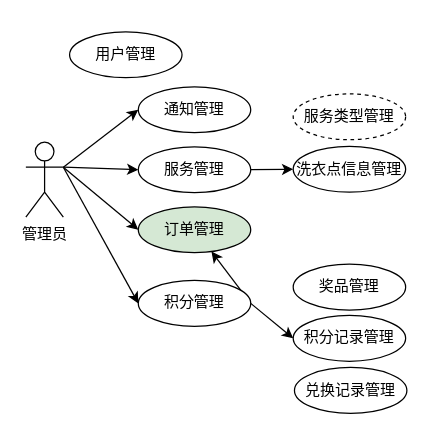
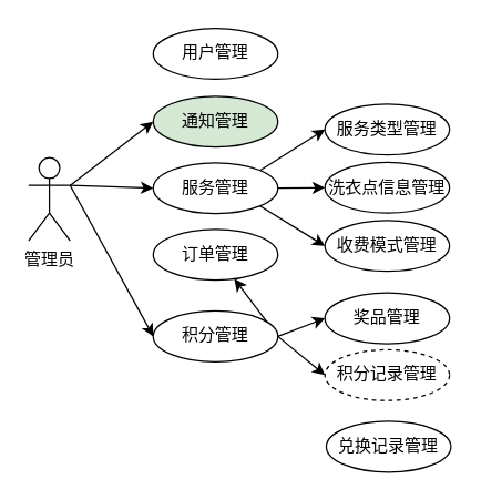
  <mxCell id="0" />
  <mxCell id="1" parent="0" />
  <mxCell id="2" style="edgeStyle=none;rounded=0;orthogonalLoop=1;jettySize=auto;html=1;exitX=1;exitY=0.333;exitDx=0;exitDy=0;exitPerimeter=0;entryX=0;entryY=0.5;entryDx=0;entryDy=0;" parent="1" source="6" target="7" edge="1"><mxGeometry relative="1" as="geometry" /></mxCell>
  <mxCell id="3" style="edgeStyle=none;rounded=0;orthogonalLoop=1;jettySize=auto;html=1;exitX=1;exitY=0.333;exitDx=0;exitDy=0;exitPerimeter=0;entryX=0;entryY=0.5;entryDx=0;entryDy=0;" parent="1" source="6" target="12" edge="1"><mxGeometry relative="1" as="geometry" /></mxCell>
- <mxCell id="4" style="edgeStyle=none;rounded=0;orthogonalLoop=1;jettySize=auto;html=1;exitX=1;exitY=0.333;exitDx=0;exitDy=0;exitPerimeter=0;entryX=0;entryY=0.5;entryDx=0;entryDy=0;" parent="1" source="6" target="16" edge="1"><mxGeometry relative="1" as="geometry" /></mxCell>
  <mxCell id="5" style="edgeStyle=none;rounded=0;orthogonalLoop=1;jettySize=auto;html=1;exitX=1;exitY=0.333;exitDx=0;exitDy=0;exitPerimeter=0;entryX=0;entryY=0.5;entryDx=0;entryDy=0;" parent="1" source="6" target="20" edge="1"><mxGeometry relative="1" as="geometry" /></mxCell>
  <mxCell id="6" value="管理员" style="shape=umlActor;verticalLabelPosition=bottom;verticalAlign=top;html=1;outlineConnect=0;" parent="1" vertex="1"><mxGeometry x="20" y="113.35" width="30" height="60" as="geometry" /></mxCell>
- <mxCell id="7" value="通知管理" style="ellipse;whiteSpace=wrap;html=1;" parent="1" vertex="1"><mxGeometry x="110" y="69" width="90" height="36.67" as="geometry" /></mxCell>
- <mxCell id="8" value="用户管理" style="ellipse;whiteSpace=wrap;html=1;" parent="1" vertex="1"><mxGeometry x="55" y="25" width="90" height="36.67" as="geometry" /></mxCell>
+ <mxCell id="7" value="通知管理" style="ellipse;whiteSpace=wrap;html=1;fillColor=#d5e8d4;" parent="1" vertex="1"><mxGeometry x="110" y="69" width="90" height="36.67" as="geometry" /></mxCell>
+ <mxCell id="8" value="用户管理" style="ellipse;whiteSpace=wrap;html=1;" parent="1" vertex="1"><mxGeometry x="110" y="20" width="90" height="36.67" as="geometry" /></mxCell>
+ <mxCell id="9" style="edgeStyle=none;rounded=0;orthogonalLoop=1;jettySize=auto;html=1;exitX=1;exitY=0;exitDx=0;exitDy=0;entryX=0;entryY=0.5;entryDx=0;entryDy=0;" parent="1" source="12" target="13" edge="1"><mxGeometry relative="1" as="geometry" /></mxCell>
  <mxCell id="10" style="edgeStyle=none;rounded=0;orthogonalLoop=1;jettySize=auto;html=1;exitX=1;exitY=0.5;exitDx=0;exitDy=0;entryX=0;entryY=0.5;entryDx=0;entryDy=0;" parent="1" source="12" target="14" edge="1"><mxGeometry relative="1" as="geometry" /></mxCell>
+ <mxCell id="11" style="edgeStyle=none;rounded=0;orthogonalLoop=1;jettySize=auto;html=1;exitX=1;exitY=1;exitDx=0;exitDy=0;entryX=0;entryY=0.5;entryDx=0;entryDy=0;" parent="1" source="12" target="15" edge="1"><mxGeometry relative="1" as="geometry" /></mxCell>
  <mxCell id="12" value="服务管理" style="ellipse;whiteSpace=wrap;html=1;" parent="1" vertex="1"><mxGeometry x="110" y="117.01" width="90" height="36.67" as="geometry" /></mxCell>
- <mxCell id="13" value="服务类型管理" style="ellipse;whiteSpace=wrap;html=1;dashed=1;" parent="1" vertex="1"><mxGeometry x="234" y="74.67" width="90" height="36.67" as="geometry" /></mxCell>
+ <mxCell id="13" value="服务类型管理" style="ellipse;whiteSpace=wrap;html=1;" parent="1" vertex="1"><mxGeometry x="234" y="74.67" width="90" height="36.67" as="geometry" /></mxCell>
  <mxCell id="14" value="洗衣点信息管理" style="ellipse;whiteSpace=wrap;html=1;" parent="1" vertex="1"><mxGeometry x="234" y="116.67" width="90" height="36.67" as="geometry" /></mxCell>
- <mxCell id="16" value="订单管理" style="ellipse;whiteSpace=wrap;html=1;fillColor=#d5e8d4;" parent="1" vertex="1"><mxGeometry x="110" y="165.02" width="90" height="36.67" as="geometry" /></mxCell>
+ <mxCell id="15" value="收费模式管理" style="ellipse;whiteSpace=wrap;html=1;" parent="1" vertex="1"><mxGeometry x="234" y="158.68" width="90" height="36.67" as="geometry" /></mxCell>
+ <mxCell id="16" value="订单管理" style="ellipse;whiteSpace=wrap;html=1;" parent="1" vertex="1"><mxGeometry x="110" y="165.02" width="90" height="36.67" as="geometry" /></mxCell>
+ <mxCell id="17" style="edgeStyle=none;rounded=0;orthogonalLoop=1;jettySize=auto;html=1;exitX=1;exitY=0.5;exitDx=0;exitDy=0;entryX=0;entryY=0.5;entryDx=0;entryDy=0;" parent="1" source="20" target="21" edge="1"><mxGeometry relative="1" as="geometry" /></mxCell>
  <mxCell id="18" style="edgeStyle=none;rounded=0;orthogonalLoop=1;jettySize=auto;html=1;exitX=1;exitY=0.5;exitDx=0;exitDy=0;entryX=0;entryY=0.5;entryDx=0;entryDy=0;" parent="1" source="20" target="22" edge="1"><mxGeometry relative="1" as="geometry" /></mxCell>
  <mxCell id="19" style="edgeStyle=none;rounded=0;orthogonalLoop=1;jettySize=auto;html=1;exitX=1;exitY=0.5;exitDx=0;exitDy=0;" parent="1" source="20" target="16" edge="1"><mxGeometry relative="1" as="geometry" /></mxCell>
  <mxCell id="20" value="积分管理" style="ellipse;whiteSpace=wrap;html=1;" parent="1" vertex="1"><mxGeometry x="110" y="224" width="90" height="36.67" as="geometry" /></mxCell>
  <mxCell id="21" value="奖品管理" style="ellipse;whiteSpace=wrap;html=1;" parent="1" vertex="1"><mxGeometry x="234" y="211" width="90" height="36.67" as="geometry" /></mxCell>
- <mxCell id="22" value="积分记录管理" style="ellipse;whiteSpace=wrap;html=1;" parent="1" vertex="1"><mxGeometry x="234" y="252" width="90" height="36.67" as="geometry" /></mxCell>
- <mxCell id="23" value="兑换记录管理" style="ellipse;whiteSpace=wrap;html=1;" parent="1" vertex="1"><mxGeometry x="235" y="293.67" width="90" height="36.67" as="geometry" /></mxCell>
+ <mxCell id="22" value="积分记录管理" style="ellipse;whiteSpace=wrap;html=1;dashed=1;" parent="1" vertex="1"><mxGeometry x="234" y="252" width="90" height="36.67" as="geometry" /></mxCell>
+ <mxCell id="23" value="兑换记录管理" style="ellipse;whiteSpace=wrap;html=1;" parent="1" vertex="1"><mxGeometry x="235" y="303.67" width="90" height="36.67" as="geometry" /></mxCell>
